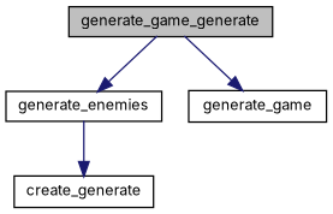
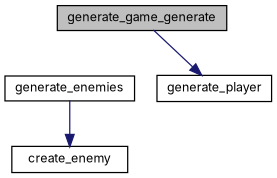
  digraph {
    fontname=Inter
    rankdir=TB
    node [color=black fillcolor=white fontname=Inter fontsize=10 shape=record style=filled]
    edge [color=midnightblue fontname=Inter fontsize=10 labelfontname=Helvetica labelfontsize=10 style=solid]
    n1 [fillcolor=grey75 fontcolor=black height=0.2 label=generate_game_generate width=0.4]
    n2 [height=0.2 label=generate_enemies width=0.4]
-   n3 [height=0.2 label=generate_game width=0.4]
-   n4 [height=0.2 label=create_generate width=0.4]
-   n1 -> n2
+   n3 [height=0.2 label=generate_player width=0.4]
+   n4 [height=0.2 label=create_enemy width=0.4]
    n1 -> n3
    n2 -> n4
  }
